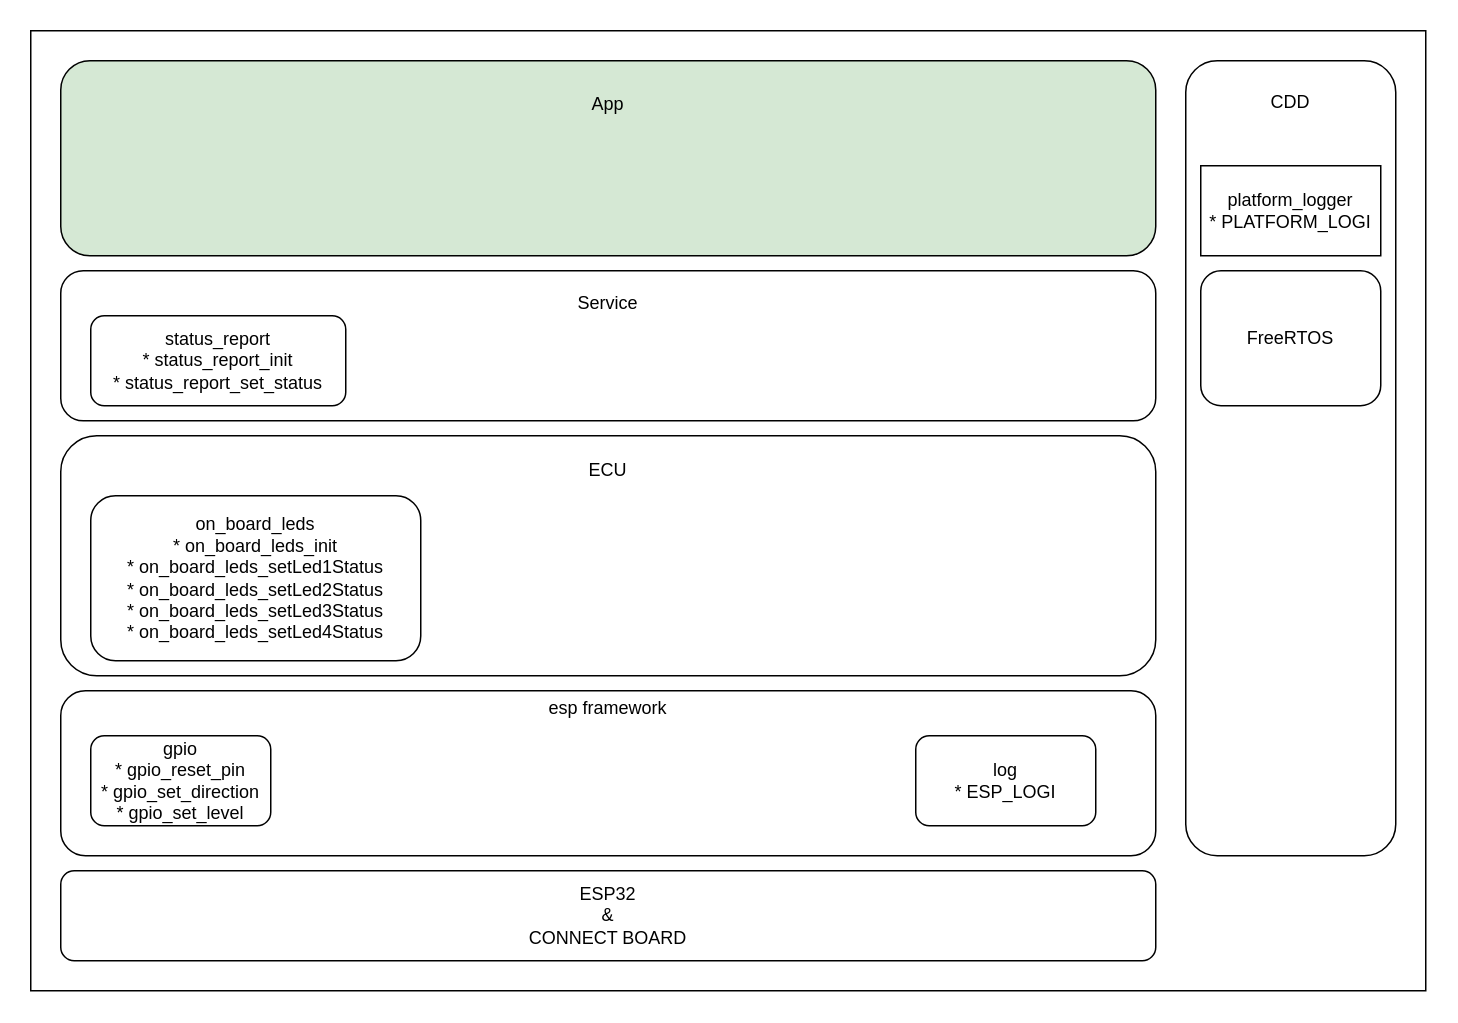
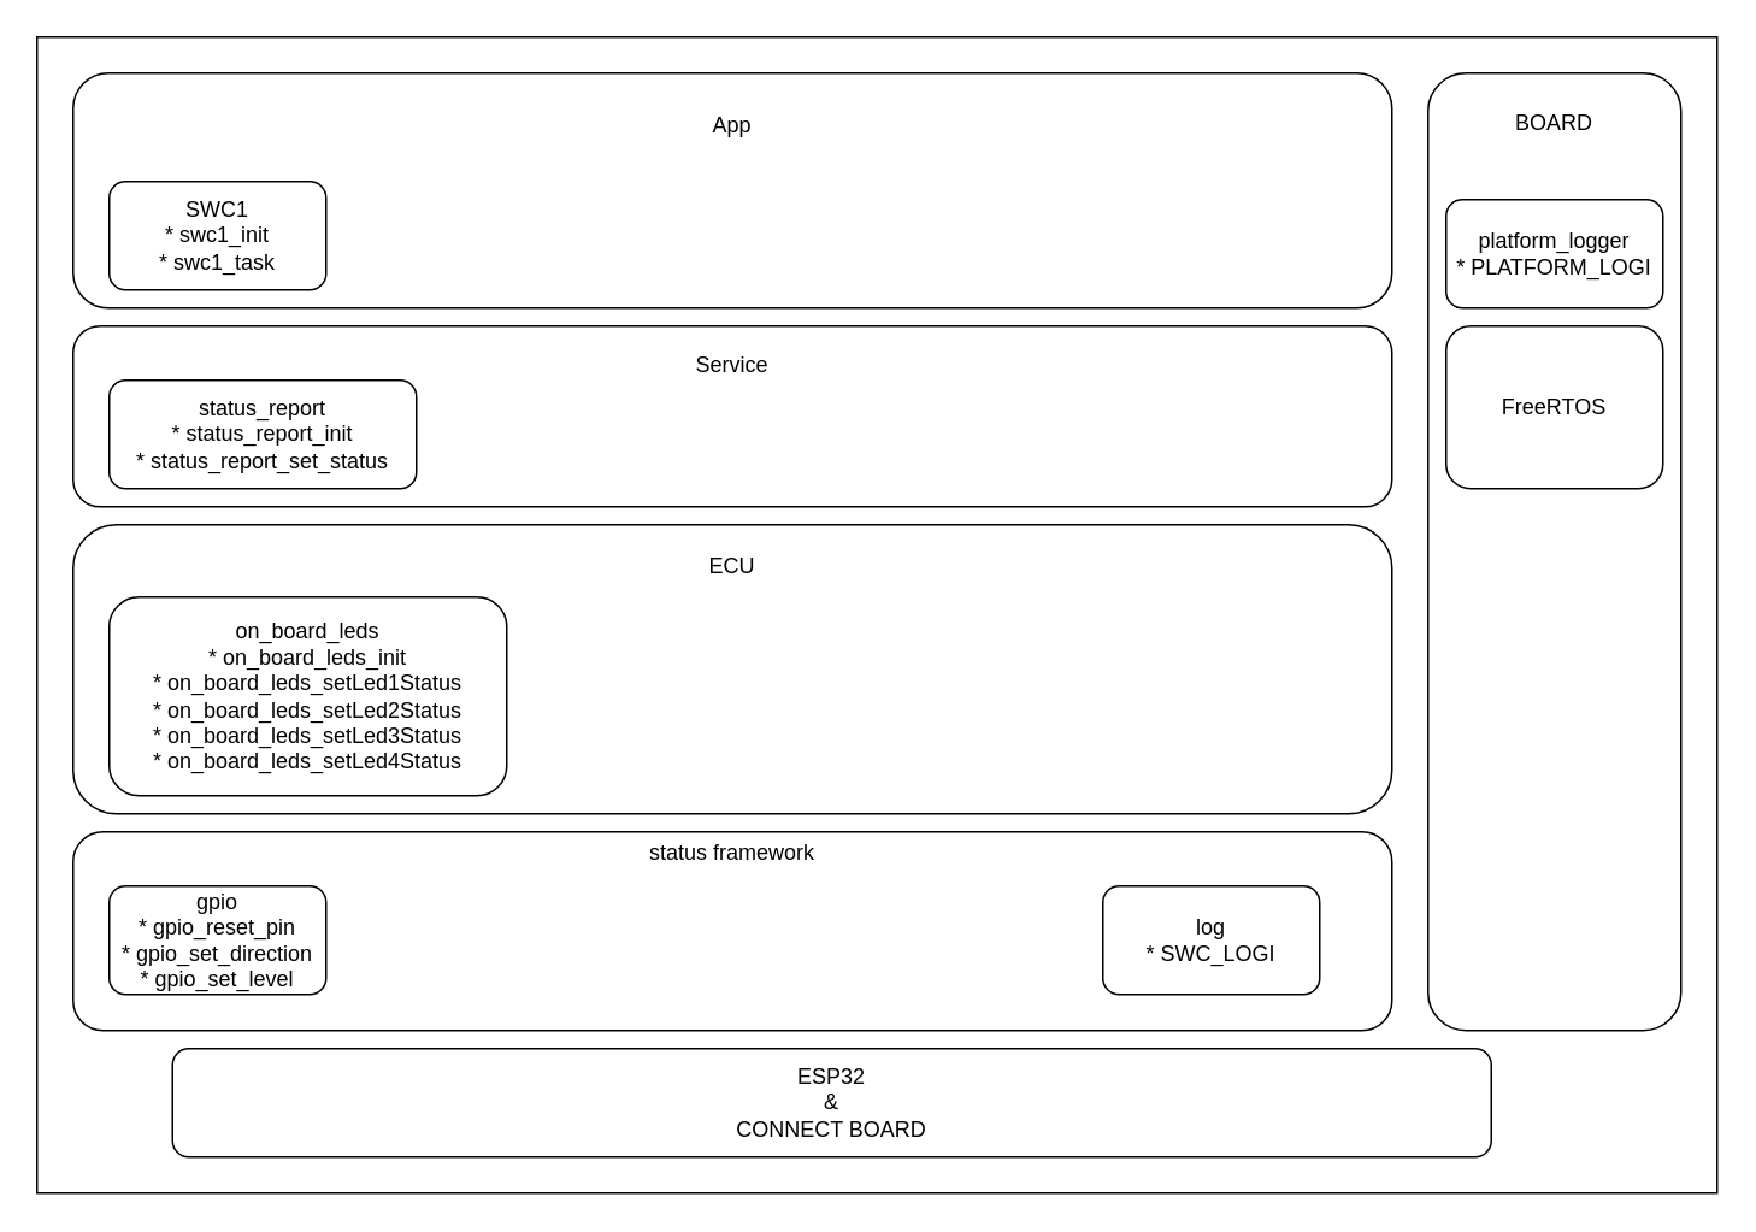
  <mxCell id="0" />
  <mxCell id="1" parent="0" />
  <mxCell id="2" value="" style="rounded=0;whiteSpace=wrap;html=1;" vertex="1" parent="1"><mxGeometry x="20" y="20" width="930" height="640" as="geometry" /></mxCell>
- <mxCell id="3" value="CDD&lt;div&gt;&lt;br&gt;&lt;/div&gt;&lt;div&gt;&lt;br&gt;&lt;/div&gt;&lt;div&gt;&lt;br&gt;&lt;/div&gt;&lt;div&gt;&lt;br&gt;&lt;/div&gt;&lt;div&gt;&lt;br&gt;&lt;/div&gt;&lt;div&gt;&lt;br&gt;&lt;/div&gt;&lt;div&gt;&lt;br&gt;&lt;/div&gt;&lt;div&gt;&lt;br&gt;&lt;/div&gt;&lt;div&gt;&lt;br&gt;&lt;/div&gt;&lt;div&gt;&lt;br&gt;&lt;/div&gt;&lt;div&gt;&lt;br&gt;&lt;/div&gt;&lt;div&gt;&lt;br&gt;&lt;/div&gt;&lt;div&gt;&lt;br&gt;&lt;/div&gt;&lt;div&gt;&lt;br&gt;&lt;/div&gt;&lt;div&gt;&lt;br&gt;&lt;/div&gt;&lt;div&gt;&lt;br&gt;&lt;/div&gt;&lt;div&gt;&lt;br&gt;&lt;/div&gt;&lt;div&gt;&lt;br&gt;&lt;/div&gt;&lt;div&gt;&lt;br&gt;&lt;/div&gt;&lt;div&gt;&lt;br&gt;&lt;/div&gt;&lt;div&gt;&lt;br&gt;&lt;/div&gt;&lt;div&gt;&lt;br&gt;&lt;/div&gt;&lt;div&gt;&lt;br&gt;&lt;/div&gt;&lt;div&gt;&lt;br&gt;&lt;/div&gt;&lt;div&gt;&lt;br&gt;&lt;/div&gt;&lt;div&gt;&lt;br&gt;&lt;/div&gt;&lt;div&gt;&lt;br&gt;&lt;/div&gt;&lt;div&gt;&lt;br&gt;&lt;/div&gt;&lt;div&gt;&lt;br&gt;&lt;/div&gt;&lt;div&gt;&lt;br&gt;&lt;/div&gt;&lt;div&gt;&lt;br&gt;&lt;/div&gt;&lt;div&gt;&lt;br&gt;&lt;/div&gt;&lt;div&gt;&lt;br&gt;&lt;/div&gt;" style="rounded=1;whiteSpace=wrap;html=1;" vertex="1" parent="1"><mxGeometry x="790" y="40" width="140" height="530" as="geometry" /></mxCell>
- <mxCell id="4" value="ESP32&lt;div&gt;&amp;amp;&lt;/div&gt;&lt;div&gt;CONNECT BOARD&lt;/div&gt;" style="rounded=1;whiteSpace=wrap;html=1;" vertex="1" parent="1"><mxGeometry x="40" y="580" width="730" height="60" as="geometry" /></mxCell>
- <mxCell id="5" value="esp framework&lt;div&gt;&lt;br&gt;&lt;/div&gt;&lt;div&gt;&lt;br&gt;&lt;/div&gt;&lt;div&gt;&lt;br&gt;&lt;/div&gt;&lt;div&gt;&lt;br&gt;&lt;/div&gt;&lt;div&gt;&lt;br&gt;&lt;/div&gt;&lt;div&gt;&lt;br&gt;&lt;/div&gt;" style="rounded=1;whiteSpace=wrap;html=1;" vertex="1" parent="1"><mxGeometry x="40" y="460" width="730" height="110" as="geometry" /></mxCell>
+ <mxCell id="3" value="BOARD&lt;div&gt;&lt;br&gt;&lt;/div&gt;&lt;div&gt;&lt;br&gt;&lt;/div&gt;&lt;div&gt;&lt;br&gt;&lt;/div&gt;&lt;div&gt;&lt;br&gt;&lt;/div&gt;&lt;div&gt;&lt;br&gt;&lt;/div&gt;&lt;div&gt;&lt;br&gt;&lt;/div&gt;&lt;div&gt;&lt;br&gt;&lt;/div&gt;&lt;div&gt;&lt;br&gt;&lt;/div&gt;&lt;div&gt;&lt;br&gt;&lt;/div&gt;&lt;div&gt;&lt;br&gt;&lt;/div&gt;&lt;div&gt;&lt;br&gt;&lt;/div&gt;&lt;div&gt;&lt;br&gt;&lt;/div&gt;&lt;div&gt;&lt;br&gt;&lt;/div&gt;&lt;div&gt;&lt;br&gt;&lt;/div&gt;&lt;div&gt;&lt;br&gt;&lt;/div&gt;&lt;div&gt;&lt;br&gt;&lt;/div&gt;&lt;div&gt;&lt;br&gt;&lt;/div&gt;&lt;div&gt;&lt;br&gt;&lt;/div&gt;&lt;div&gt;&lt;br&gt;&lt;/div&gt;&lt;div&gt;&lt;br&gt;&lt;/div&gt;&lt;div&gt;&lt;br&gt;&lt;/div&gt;&lt;div&gt;&lt;br&gt;&lt;/div&gt;&lt;div&gt;&lt;br&gt;&lt;/div&gt;&lt;div&gt;&lt;br&gt;&lt;/div&gt;&lt;div&gt;&lt;br&gt;&lt;/div&gt;&lt;div&gt;&lt;br&gt;&lt;/div&gt;&lt;div&gt;&lt;br&gt;&lt;/div&gt;&lt;div&gt;&lt;br&gt;&lt;/div&gt;&lt;div&gt;&lt;br&gt;&lt;/div&gt;&lt;div&gt;&lt;br&gt;&lt;/div&gt;&lt;div&gt;&lt;br&gt;&lt;/div&gt;&lt;div&gt;&lt;br&gt;&lt;/div&gt;&lt;div&gt;&lt;br&gt;&lt;/div&gt;" style="rounded=1;whiteSpace=wrap;html=1;" vertex="1" parent="1"><mxGeometry x="790" y="40" width="140" height="530" as="geometry" /></mxCell>
+ <mxCell id="4" value="ESP32&lt;div&gt;&amp;amp;&lt;/div&gt;&lt;div&gt;CONNECT BOARD&lt;/div&gt;" style="rounded=1;whiteSpace=wrap;html=1;" vertex="1" parent="1"><mxGeometry x="95" y="580" width="730" height="60" as="geometry" /></mxCell>
+ <mxCell id="5" value="status framework&lt;div&gt;&lt;br&gt;&lt;/div&gt;&lt;div&gt;&lt;br&gt;&lt;/div&gt;&lt;div&gt;&lt;br&gt;&lt;/div&gt;&lt;div&gt;&lt;br&gt;&lt;/div&gt;&lt;div&gt;&lt;br&gt;&lt;/div&gt;&lt;div&gt;&lt;br&gt;&lt;/div&gt;" style="rounded=1;whiteSpace=wrap;html=1;" vertex="1" parent="1"><mxGeometry x="40" y="460" width="730" height="110" as="geometry" /></mxCell>
  <mxCell id="6" value="gpio&lt;div&gt;*&amp;nbsp;gpio_reset_pin&lt;/div&gt;&lt;div&gt;*&amp;nbsp;gpio_set_direction&lt;/div&gt;&lt;div&gt;*&amp;nbsp;gpio_set_level&lt;/div&gt;" style="rounded=1;whiteSpace=wrap;html=1;" vertex="1" parent="1"><mxGeometry x="60" y="490" width="120" height="60" as="geometry" /></mxCell>
  <mxCell id="7" value="FreeRTOS" style="rounded=1;whiteSpace=wrap;html=1;" vertex="1" parent="1"><mxGeometry x="800" y="180" width="120" height="90" as="geometry" /></mxCell>
- <mxCell id="8" value="log&lt;div&gt;*&amp;nbsp;ESP_LOGI&lt;/div&gt;" style="rounded=1;whiteSpace=wrap;html=1;" vertex="1" parent="1"><mxGeometry x="610" y="490" width="120" height="60" as="geometry" /></mxCell>
+ <mxCell id="8" value="log&lt;div&gt;*&amp;nbsp;SWC_LOGI&lt;/div&gt;" style="rounded=1;whiteSpace=wrap;html=1;" vertex="1" parent="1"><mxGeometry x="610" y="490" width="120" height="60" as="geometry" /></mxCell>
  <mxCell id="9" value="ECU&lt;div&gt;&lt;br&gt;&lt;/div&gt;&lt;div&gt;&lt;br&gt;&lt;/div&gt;&lt;div&gt;&lt;br&gt;&lt;/div&gt;&lt;div&gt;&lt;br&gt;&lt;/div&gt;&lt;div&gt;&lt;br&gt;&lt;/div&gt;&lt;div&gt;&lt;br&gt;&lt;/div&gt;&lt;div&gt;&lt;br&gt;&lt;/div&gt;&lt;div&gt;&lt;br&gt;&lt;/div&gt;" style="rounded=1;whiteSpace=wrap;html=1;" vertex="1" parent="1"><mxGeometry x="40" y="290" width="730" height="160" as="geometry" /></mxCell>
  <mxCell id="10" value="on_board_leds&lt;div&gt;*&amp;nbsp;on_board_leds_init&lt;/div&gt;&lt;div&gt;*&amp;nbsp;on_board_leds_setLed1Status&lt;/div&gt;&lt;div&gt;*&amp;nbsp;on_board_leds_setLed2Status&lt;/div&gt;&lt;div&gt;*&amp;nbsp;on_board_leds_setLed3Status&lt;/div&gt;&lt;div&gt;*&amp;nbsp;on_board_leds_setLed4Status&lt;/div&gt;" style="rounded=1;whiteSpace=wrap;html=1;" vertex="1" parent="1"><mxGeometry x="60" y="330" width="220" height="110" as="geometry" /></mxCell>
  <mxCell id="11" value="Service&lt;div&gt;&lt;br&gt;&lt;/div&gt;&lt;div&gt;&lt;br&gt;&lt;/div&gt;&lt;div&gt;&lt;br&gt;&lt;/div&gt;&lt;div&gt;&lt;br&gt;&lt;/div&gt;" style="rounded=1;whiteSpace=wrap;html=1;" vertex="1" parent="1"><mxGeometry x="40" y="180" width="730" height="100" as="geometry" /></mxCell>
  <mxCell id="12" value="status_report&lt;div&gt;*&amp;nbsp;status_report_init&lt;/div&gt;&lt;div&gt;*&amp;nbsp;status_report_set_status&lt;/div&gt;" style="rounded=1;whiteSpace=wrap;html=1;" vertex="1" parent="1"><mxGeometry x="60" y="210" width="170" height="60" as="geometry" /></mxCell>
- <mxCell id="13" value="App&lt;div&gt;&lt;br&gt;&lt;/div&gt;&lt;div&gt;&lt;br&gt;&lt;/div&gt;&lt;div&gt;&lt;br&gt;&lt;/div&gt;&lt;div&gt;&lt;br&gt;&lt;/div&gt;&lt;div&gt;&lt;br&gt;&lt;/div&gt;" style="rounded=1;whiteSpace=wrap;html=1;fillColor=#d5e8d4;" vertex="1" parent="1"><mxGeometry x="40" y="40" width="730" height="130" as="geometry" /></mxCell>
- <mxCell id="15" value="platform_logger&lt;div&gt;* PLATFORM_LOGI&lt;/div&gt;" style="whiteSpace=wrap;html=1;rounded=0;" vertex="1" parent="1"><mxGeometry x="800" y="110" width="120" height="60" as="geometry" /></mxCell>
+ <mxCell id="13" value="App&lt;div&gt;&lt;br&gt;&lt;/div&gt;&lt;div&gt;&lt;br&gt;&lt;/div&gt;&lt;div&gt;&lt;br&gt;&lt;/div&gt;&lt;div&gt;&lt;br&gt;&lt;/div&gt;&lt;div&gt;&lt;br&gt;&lt;/div&gt;" style="rounded=1;whiteSpace=wrap;html=1;" vertex="1" parent="1"><mxGeometry x="40" y="40" width="730" height="130" as="geometry" /></mxCell>
+ <mxCell id="14" value="SWC1&lt;div&gt;*&amp;nbsp;swc1_init&lt;/div&gt;&lt;div&gt;*&amp;nbsp;swc1_task&lt;/div&gt;" style="rounded=1;whiteSpace=wrap;html=1;" vertex="1" parent="1"><mxGeometry x="60" y="100" width="120" height="60" as="geometry" /></mxCell>
+ <mxCell id="15" value="platform_logger&lt;div&gt;* PLATFORM_LOGI&lt;/div&gt;" style="rounded=1;whiteSpace=wrap;html=1;" vertex="1" parent="1"><mxGeometry x="800" y="110" width="120" height="60" as="geometry" /></mxCell>
